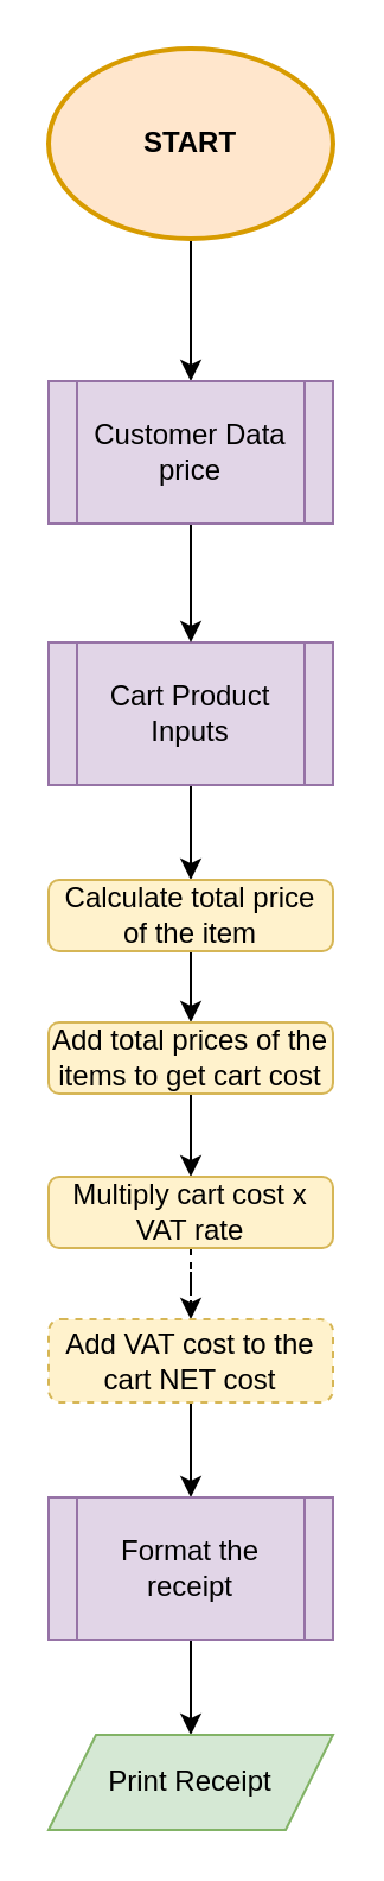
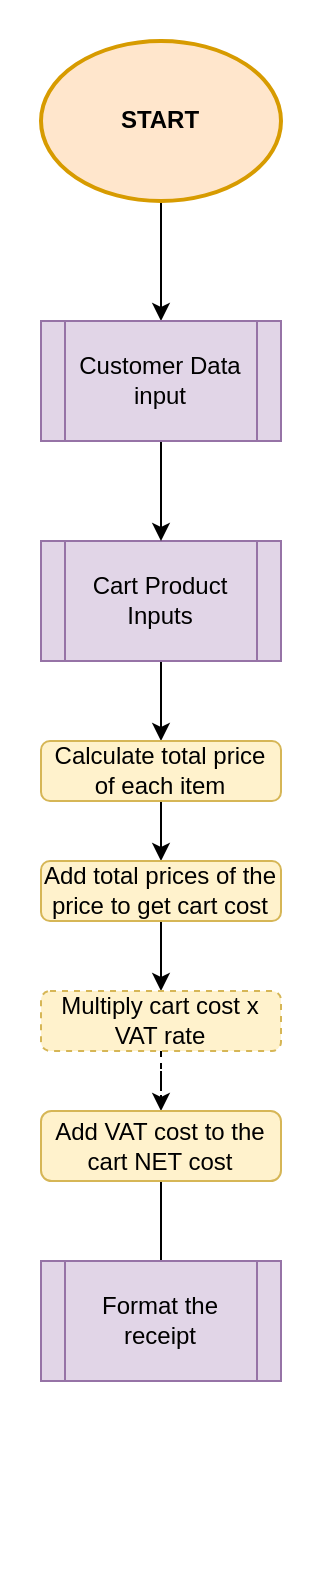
  <mxCell id="0" />
  <mxCell id="1" parent="0" />
  <mxCell id="2" value="" style="edgeStyle=orthogonalEdgeStyle;rounded=0;orthogonalLoop=1;jettySize=auto;html=1;" edge="1" parent="1" source="3" target="7"><mxGeometry relative="1" as="geometry" /></mxCell>
  <mxCell id="3" value="&lt;b&gt;START&lt;/b&gt;" style="ellipse;whiteSpace=wrap;html=1;fillColor=#ffe6cc;strokeColor=#d79b00;strokeWidth=2;" vertex="1" parent="1"><mxGeometry x="20" y="20" width="120" height="80" as="geometry" /></mxCell>
  <mxCell id="4" value="" style="edgeStyle=orthogonalEdgeStyle;rounded=0;orthogonalLoop=1;jettySize=auto;html=1;entryX=0.5;entryY=0;entryDx=0;entryDy=0;" edge="1" parent="1" source="5" target="9"><mxGeometry relative="1" as="geometry" /></mxCell>
  <mxCell id="5" value="Cart Product Inputs" style="shape=process;whiteSpace=wrap;html=1;backgroundOutline=1;fillColor=#e1d5e7;strokeColor=#9673a6;" vertex="1" parent="1"><mxGeometry x="20" y="270" width="120" height="60" as="geometry" /></mxCell>
  <mxCell id="6" value="" style="edgeStyle=orthogonalEdgeStyle;rounded=0;orthogonalLoop=1;jettySize=auto;html=1;" edge="1" parent="1" source="7" target="5"><mxGeometry relative="1" as="geometry" /></mxCell>
- <mxCell id="7" value="Customer Data price" style="shape=process;whiteSpace=wrap;html=1;backgroundOutline=1;fillColor=#e1d5e7;strokeColor=#9673a6;" vertex="1" parent="1"><mxGeometry x="20" y="160" width="120" height="60" as="geometry" /></mxCell>
+ <mxCell id="7" value="Customer Data input" style="shape=process;whiteSpace=wrap;html=1;backgroundOutline=1;fillColor=#e1d5e7;strokeColor=#9673a6;" vertex="1" parent="1"><mxGeometry x="20" y="160" width="120" height="60" as="geometry" /></mxCell>
  <mxCell id="8" value="" style="edgeStyle=orthogonalEdgeStyle;rounded=0;orthogonalLoop=1;jettySize=auto;html=1;" edge="1" parent="1" source="9" target="11"><mxGeometry relative="1" as="geometry" /></mxCell>
- <mxCell id="9" value="Calculate total price of the item" style="rounded=1;whiteSpace=wrap;html=1;fillColor=#fff2cc;strokeColor=#d6b656;" vertex="1" parent="1"><mxGeometry x="20" y="370" width="120" height="30" as="geometry" /></mxCell>
+ <mxCell id="9" value="Calculate total price of each item" style="rounded=1;whiteSpace=wrap;html=1;fillColor=#fff2cc;strokeColor=#d6b656;" vertex="1" parent="1"><mxGeometry x="20" y="370" width="120" height="30" as="geometry" /></mxCell>
  <mxCell id="10" value="" style="edgeStyle=orthogonalEdgeStyle;rounded=0;orthogonalLoop=1;jettySize=auto;html=1;" edge="1" parent="1" source="11" target="13"><mxGeometry relative="1" as="geometry" /></mxCell>
- <mxCell id="11" value="Add total prices of the items to get cart cost" style="whiteSpace=wrap;html=1;rounded=1;fillColor=#fff2cc;strokeColor=#d6b656;" vertex="1" parent="1"><mxGeometry x="20" y="430" width="120" height="30" as="geometry" /></mxCell>
+ <mxCell id="11" value="Add total prices of the price to get cart cost" style="whiteSpace=wrap;html=1;rounded=1;fillColor=#fff2cc;strokeColor=#d6b656;" vertex="1" parent="1"><mxGeometry x="20" y="430" width="120" height="30" as="geometry" /></mxCell>
  <mxCell id="12" value="" style="edgeStyle=orthogonalEdgeStyle;rounded=0;orthogonalLoop=1;jettySize=auto;html=1;dashed=1;" edge="1" parent="1" source="13" target="15"><mxGeometry relative="1" as="geometry" /></mxCell>
- <mxCell id="13" value="Multiply cart cost x VAT rate" style="whiteSpace=wrap;html=1;rounded=1;fillColor=#fff2cc;strokeColor=#d6b656;" vertex="1" parent="1"><mxGeometry x="20" y="495" width="120" height="30" as="geometry" /></mxCell>
- <mxCell id="14" value="" style="edgeStyle=orthogonalEdgeStyle;rounded=0;orthogonalLoop=1;jettySize=auto;html=1;" edge="1" parent="1" source="15" target="17"><mxGeometry relative="1" as="geometry" /></mxCell>
- <mxCell id="15" value="Add VAT cost to the cart NET cost" style="whiteSpace=wrap;html=1;rounded=1;fillColor=#fff2cc;strokeColor=#d6b656;dashed=1;" vertex="1" parent="1"><mxGeometry x="20" y="555" width="120" height="35" as="geometry" /></mxCell>
- <mxCell id="16" value="" style="edgeStyle=orthogonalEdgeStyle;rounded=0;orthogonalLoop=1;jettySize=auto;html=1;" edge="1" parent="1" source="17" target="18"><mxGeometry relative="1" as="geometry" /></mxCell>
+ <mxCell id="13" value="Multiply cart cost x VAT rate" style="whiteSpace=wrap;html=1;rounded=1;fillColor=#fff2cc;strokeColor=#d6b656;dashed=1;" vertex="1" parent="1"><mxGeometry x="20" y="495" width="120" height="30" as="geometry" /></mxCell>
+ <mxCell id="14" value="" style="edgeStyle=orthogonalEdgeStyle;rounded=0;orthogonalLoop=1;jettySize=auto;html=1;endArrow=none;" edge="1" parent="1" source="15" target="17"><mxGeometry relative="1" as="geometry" /></mxCell>
+ <mxCell id="15" value="Add VAT cost to the cart NET cost" style="whiteSpace=wrap;html=1;rounded=1;fillColor=#fff2cc;strokeColor=#d6b656;" vertex="1" parent="1"><mxGeometry x="20" y="555" width="120" height="35" as="geometry" /></mxCell>
  <mxCell id="17" value="Format the receipt" style="shape=process;whiteSpace=wrap;html=1;backgroundOutline=1;fillColor=#e1d5e7;strokeColor=#9673a6;" vertex="1" parent="1"><mxGeometry x="20" y="630" width="120" height="60" as="geometry" /></mxCell>
- <mxCell id="18" value="Print Receipt" style="shape=parallelogram;perimeter=parallelogramPerimeter;whiteSpace=wrap;html=1;fixedSize=1;fillColor=#d5e8d4;strokeColor=#82b366;" vertex="1" parent="1"><mxGeometry x="20" y="730" width="120" height="40" as="geometry" /></mxCell>
